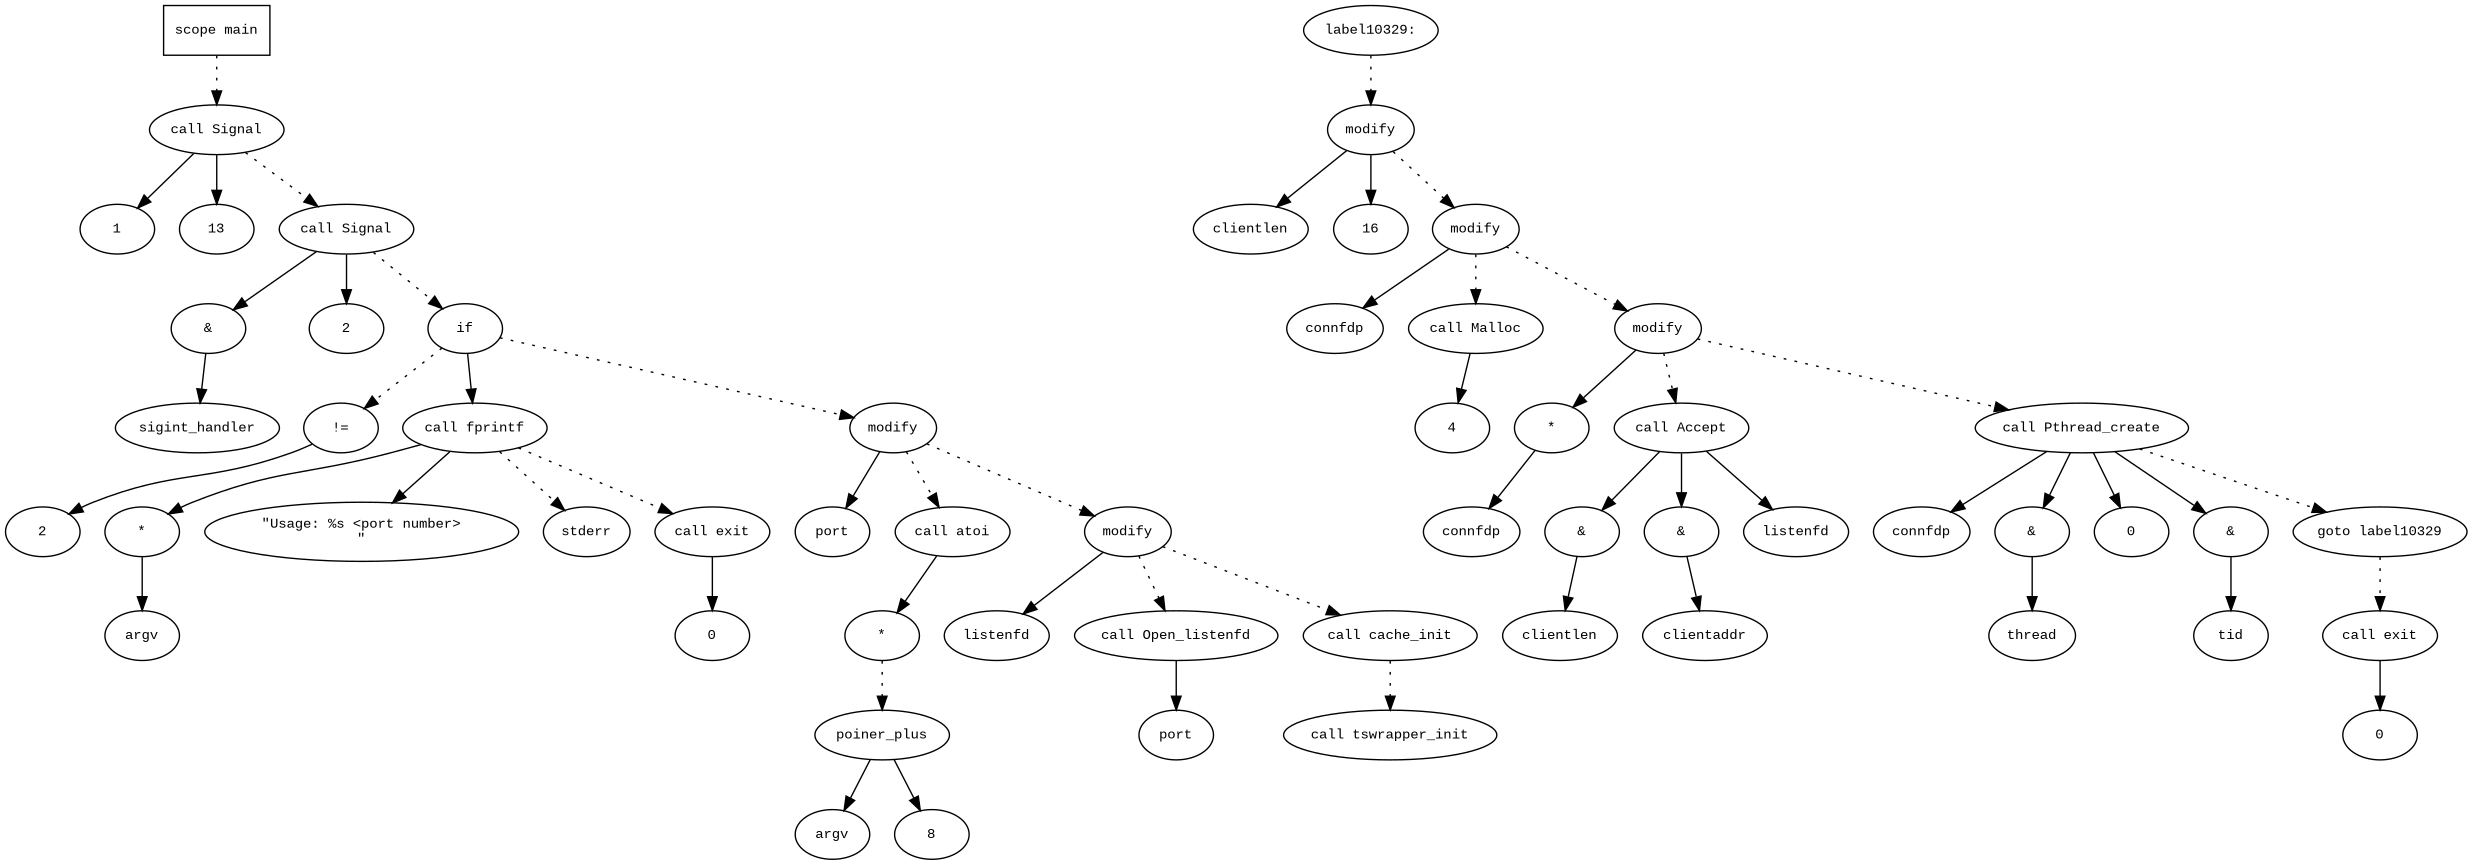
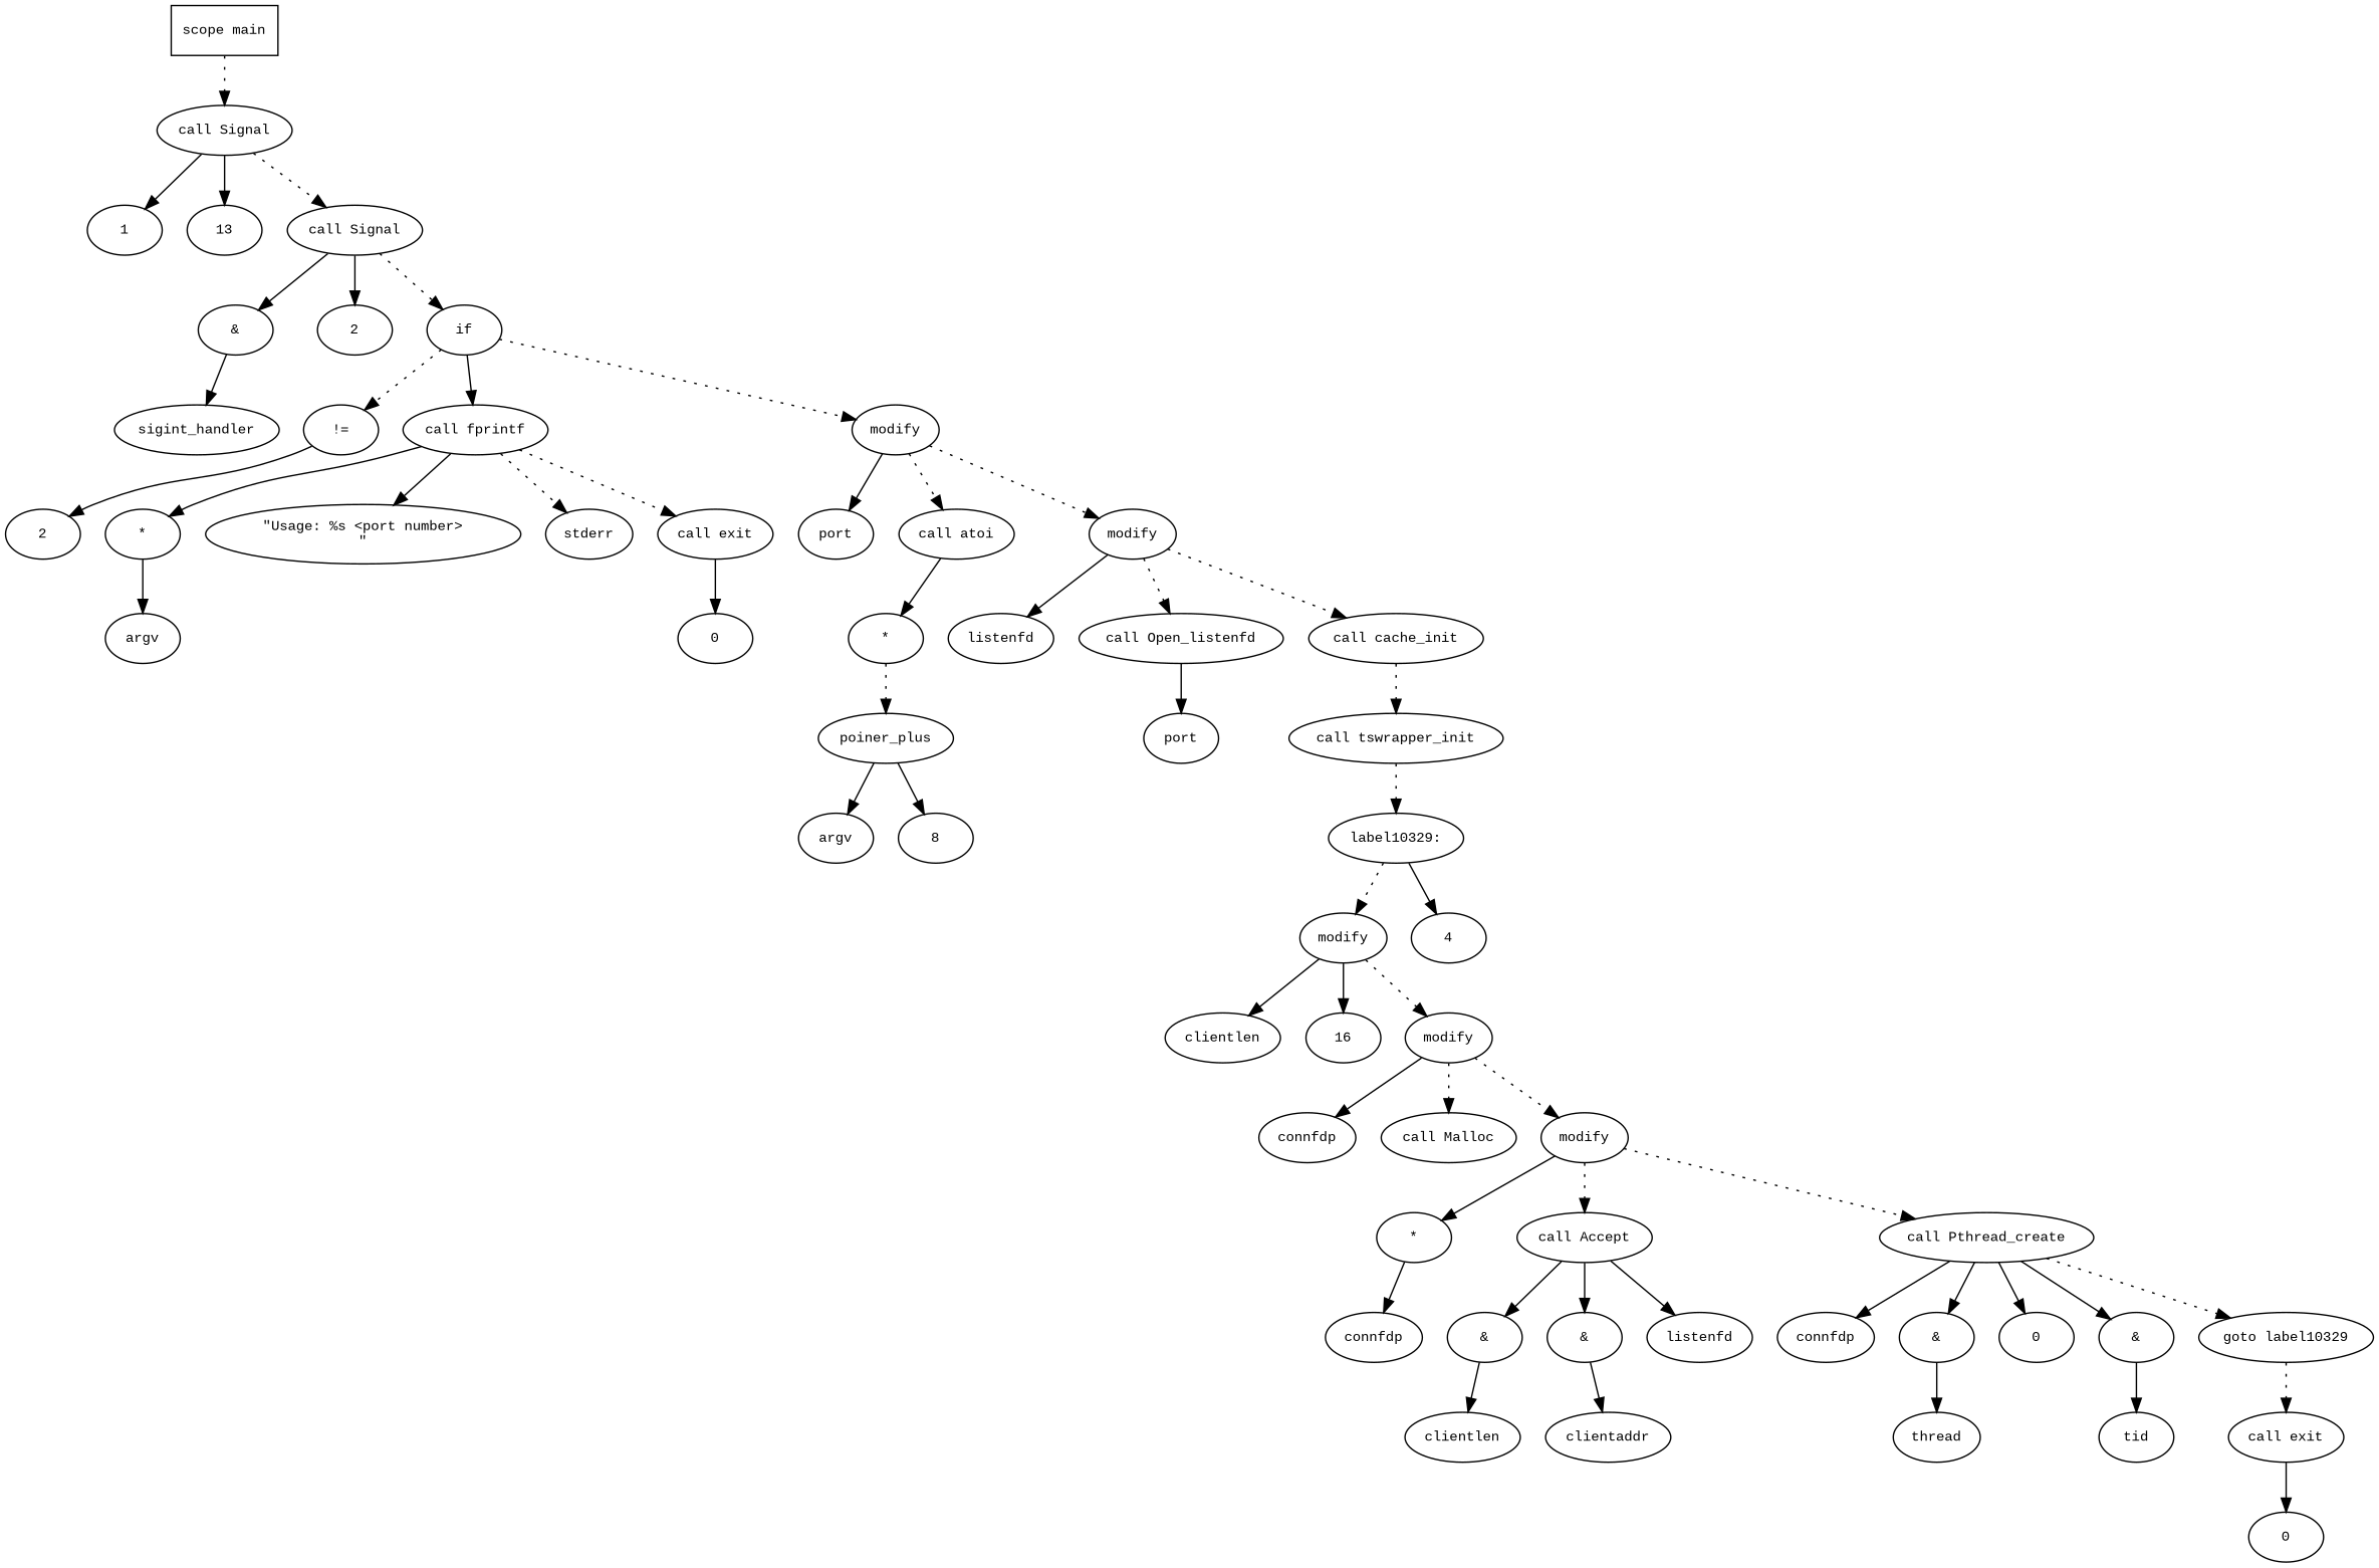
  digraph {
    fontname="Times New Roman"
    fontsize=10
    node [fontname="Courier New" fontsize=10 shape=ellipse]
    edge [fontname="Times New Roman" fontsize=10]
    n1 [label="scope main" shape=box]
    n2 [label="call Signal"]
    n3 [label=1]
    n4 [label=13]
    n5 [label="call Signal"]
    n6 [label="&"]
    n7 [label=2]
    n8 [label=if]
    n9 [label=sigint_handler]
    n10 [label="!="]
    n11 [label="call fprintf"]
    n12 [label=modify]
    n13 [label=2]
    n14 [label="*"]
    n15 [label="\"Usage: %s <port number>\n\""]
    n16 [label=stderr]
    n17 [label="call exit"]
    n18 [label=port]
    n19 [label="call atoi"]
    n20 [label=modify]
    n21 [label=argv]
    n22 [label=0]
    n23 [label="*"]
    n24 [label=listenfd]
    n25 [label="call Open_listenfd"]
    n26 [label="call cache_init"]
    n27 [label=poiner_plus]
    n28 [label=argv]
    n29 [label=8]
    n30 [label=port]
    n31 [label="call tswrapper_init"]
    n32 [label="label10329:"]
    n33 [label=modify]
    n34 [label=clientlen]
    n35 [label=16]
    n36 [label=modify]
    n37 [label=connfdp]
    n38 [label="call Malloc"]
    n39 [label=modify]
    n40 [label=4]
    n41 [label="*"]
    n42 [label="call Accept"]
    n43 [label="call Pthread_create"]
    n44 [label=connfdp]
    n45 [label="&"]
    n46 [label="&"]
    n47 [label=listenfd]
    n48 [label=connfdp]
    n49 [label="&"]
    n50 [label=0]
    n51 [label="&"]
    n52 [label="goto label10329"]
    n53 [label=clientlen]
    n54 [label=clientaddr]
    n55 [label=thread]
    n56 [label=tid]
    n57 [label="call exit"]
    n58 [label=0]
    n1 -> n2 [style=dotted]
    n2 -> n3
    n2 -> n4
    n2 -> n5 [style=dotted]
    n5 -> n6
    n5 -> n7
    n5 -> n8 [style=dotted]
    n6 -> n9
    n8 -> n10 [style=dotted]
    n8 -> n11 [style=solid]
    n8 -> n12 [style=dotted]
    n10 -> n13
    n11 -> n14
    n11 -> n15
    n11 -> n16 [style=dotted]
    n11 -> n17 [style=dotted]
    n12 -> n18
    n12 -> n19 [style=dotted]
    n12 -> n20 [style=dotted]
    n14 -> n21
    n17 -> n22
    n19 -> n23
    n20 -> n24
    n20 -> n25 [style=dotted]
    n20 -> n26 [style=dotted]
    n23 -> n27 [style=dotted]
    n25 -> n30
    n26 -> n31 [style=dotted]
    n27 -> n28
    n27 -> n29
+   n31 -> n32 [style=dotted]
    n32 -> n33 [style=dotted]
    n33 -> n34
    n33 -> n35
    n33 -> n36 [style=dotted]
    n36 -> n37
    n36 -> n38 [style=dotted]
    n36 -> n39 [style=dotted]
-   n38 -> n40
+   n32 -> n40
    n39 -> n41
    n39 -> n42 [style=dotted]
    n39 -> n43 [style=dotted]
    n41 -> n44
    n42 -> n45
    n42 -> n46
    n42 -> n47
    n43 -> n48
    n43 -> n49
    n43 -> n50
    n43 -> n51
    n43 -> n52 [style=dotted]
    n45 -> n53
    n46 -> n54
    n49 -> n55
    n51 -> n56
    n52 -> n57 [style=dotted]
    n57 -> n58
  }
